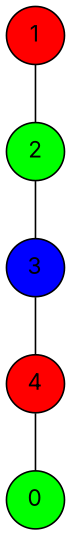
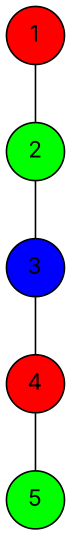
  graph {
    splines=true
    node [fillcolor=red fontname=Inter shape=circle style=filled]
    n1 [label=1]
    n2 [fillcolor=green label=2]
    n3 [fillcolor=blue label=3]
    n4 [label=4]
-   n5 [fillcolor=green label=0]
+   n5 [fillcolor=green label=5]
    n1 -- n2
    n2 -- n3
    n3 -- n4
    n4 -- n5
  }
